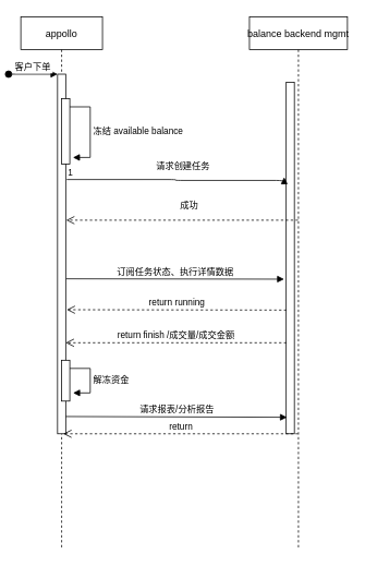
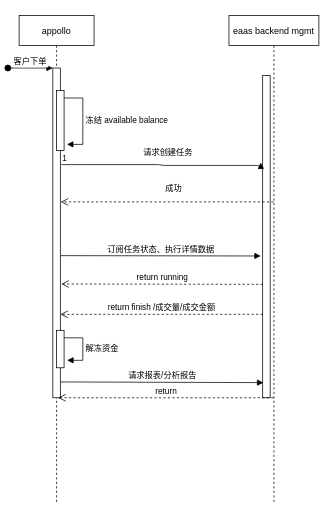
  <mxCell id="0" />
  <mxCell id="1" parent="0" />
  <mxCell id="2" value="appollo" style="shape=umlLifeline;perimeter=lifelinePerimeter;container=1;collapsible=0;recursiveResize=0;rounded=0;shadow=0;strokeWidth=1;" parent="1" vertex="1"><mxGeometry x="20" y="20" width="100" height="650" as="geometry" /></mxCell>
  <mxCell id="3" value="" style="points=[];perimeter=orthogonalPerimeter;rounded=0;shadow=0;strokeWidth=1;" parent="2" vertex="1"><mxGeometry x="45" y="70" width="10" height="440" as="geometry" /></mxCell>
  <mxCell id="4" value="客户下单" style="verticalAlign=bottom;startArrow=oval;endArrow=block;startSize=8;shadow=0;strokeWidth=1;" parent="2" target="3" edge="1"><mxGeometry relative="1" as="geometry"><mxPoint x="-15" y="70" as="sourcePoint" /></mxGeometry></mxCell>
  <mxCell id="5" value="" style="points=[];perimeter=orthogonalPerimeter;rounded=0;shadow=0;strokeWidth=1;" parent="2" vertex="1"><mxGeometry x="50" y="100" width="10" height="80" as="geometry" /></mxCell>
  <mxCell id="6" value="" style="points=[];perimeter=orthogonalPerimeter;rounded=0;shadow=0;strokeWidth=1;" vertex="1" parent="2"><mxGeometry x="50" y="420" width="10" height="50" as="geometry" /></mxCell>
- <mxCell id="7" value="balance backend mgmt" style="shape=umlLifeline;perimeter=lifelinePerimeter;container=1;collapsible=0;recursiveResize=0;rounded=0;shadow=0;strokeWidth=1;" parent="1" vertex="1"><mxGeometry x="300" y="20" width="120" height="650" as="geometry" /></mxCell>
+ <mxCell id="7" value="eaas backend mgmt" style="shape=umlLifeline;perimeter=lifelinePerimeter;container=1;collapsible=0;recursiveResize=0;rounded=0;shadow=0;strokeWidth=1;" parent="1" vertex="1"><mxGeometry x="300" y="20" width="120" height="650" as="geometry" /></mxCell>
  <mxCell id="8" value="" style="points=[];perimeter=orthogonalPerimeter;rounded=0;shadow=0;strokeWidth=1;" parent="7" vertex="1"><mxGeometry x="45" y="80" width="10" height="430" as="geometry" /></mxCell>
  <mxCell id="9" value="冻结 available balance" style="edgeStyle=orthogonalEdgeStyle;html=1;align=left;spacingLeft=2;endArrow=block;rounded=0;entryX=1.383;entryY=0.899;entryDx=0;entryDy=0;entryPerimeter=0;" edge="1" target="5" parent="1"><mxGeometry x="0.018" relative="1" as="geometry"><mxPoint x="80" y="130" as="sourcePoint" /><Array as="points"><mxPoint x="105" y="130" /><mxPoint x="105" y="192" /></Array><mxPoint x="85" y="150" as="targetPoint" /><mxPoint as="offset" /></mxGeometry></mxCell>
  <mxCell id="10" value="请求创建任务" style="endArrow=block;endFill=1;html=1;edgeStyle=orthogonalEdgeStyle;align=left;verticalAlign=top;exitX=1.124;exitY=0.293;exitDx=0;exitDy=0;exitPerimeter=0;entryX=-0.255;entryY=0.27;entryDx=0;entryDy=0;entryPerimeter=0;" edge="1" parent="1" source="3" target="8"><mxGeometry x="-0.202" y="30" relative="1" as="geometry"><mxPoint x="150" y="230" as="sourcePoint" /><mxPoint x="310" y="230" as="targetPoint" /><Array as="points"><mxPoint x="210" y="219" /><mxPoint x="210" y="220" /><mxPoint x="342" y="220" /></Array><mxPoint as="offset" /></mxGeometry></mxCell>
  <mxCell id="11" value="1" style="edgeLabel;resizable=0;html=1;align=left;verticalAlign=bottom;" connectable="0" vertex="1" parent="10"><mxGeometry x="-1" relative="1" as="geometry" /></mxCell>
  <mxCell id="12" value="成功" style="html=1;verticalAlign=bottom;endArrow=open;dashed=1;endSize=8;entryX=1.055;entryY=0.406;entryDx=0;entryDy=0;entryPerimeter=0;" edge="1" parent="1" source="7" target="3"><mxGeometry x="-0.055" y="-9" relative="1" as="geometry"><mxPoint x="250" y="270" as="sourcePoint" /><mxPoint x="170" y="270" as="targetPoint" /><mxPoint as="offset" /></mxGeometry></mxCell>
  <mxCell id="13" value="订阅任务状态、执行详情数据" style="html=1;verticalAlign=bottom;endArrow=block;entryX=-0.255;entryY=0.56;entryDx=0;entryDy=0;entryPerimeter=0;exitX=1.055;exitY=0.569;exitDx=0;exitDy=0;exitPerimeter=0;" edge="1" parent="1" source="3" target="8"><mxGeometry width="80" relative="1" as="geometry"><mxPoint x="80" y="341" as="sourcePoint" /><mxPoint x="250" y="340" as="targetPoint" /></mxGeometry></mxCell>
  <mxCell id="14" value="return running" style="html=1;verticalAlign=bottom;endArrow=open;dashed=1;endSize=8;entryX=1.124;entryY=0.655;entryDx=0;entryDy=0;entryPerimeter=0;exitX=0.021;exitY=0.648;exitDx=0;exitDy=0;exitPerimeter=0;" edge="1" parent="1" source="8" target="3"><mxGeometry relative="1" as="geometry"><mxPoint x="250" y="380" as="sourcePoint" /><mxPoint x="170" y="380" as="targetPoint" /></mxGeometry></mxCell>
  <mxCell id="15" value="return finish /成交量/成交金额" style="html=1;verticalAlign=bottom;endArrow=open;dashed=1;endSize=8;exitX=0.021;exitY=0.741;exitDx=0;exitDy=0;exitPerimeter=0;" edge="1" parent="1" source="8" target="3"><mxGeometry relative="1" as="geometry"><mxPoint x="358.97" y="420.44" as="sourcePoint" /><mxPoint x="90" y="420" as="targetPoint" /></mxGeometry></mxCell>
  <mxCell id="16" value="解冻资金" style="edgeStyle=orthogonalEdgeStyle;html=1;align=left;spacingLeft=2;endArrow=block;rounded=0;" edge="1" parent="1"><mxGeometry x="0.018" relative="1" as="geometry"><mxPoint x="80" y="450" as="sourcePoint" /><Array as="points"><mxPoint x="105" y="450" /><mxPoint x="105" y="480" /><mxPoint x="84" y="480" /></Array><mxPoint x="84" y="480" as="targetPoint" /><mxPoint as="offset" /></mxGeometry></mxCell>
  <mxCell id="17" value="请求报表/分析报告" style="html=1;verticalAlign=bottom;endArrow=block;entryX=0.1;entryY=0.953;entryDx=0;entryDy=0;entryPerimeter=0;exitX=1;exitY=0.952;exitDx=0;exitDy=0;exitPerimeter=0;" edge="1" parent="1" source="3" target="8"><mxGeometry width="80" relative="1" as="geometry"><mxPoint x="80" y="510" as="sourcePoint" /><mxPoint x="200" y="510" as="targetPoint" /></mxGeometry></mxCell>
  <mxCell id="18" value="return" style="html=1;verticalAlign=bottom;endArrow=open;dashed=1;endSize=8;entryX=0.7;entryY=1;entryDx=0;entryDy=0;entryPerimeter=0;" edge="1" parent="1" source="7" target="3"><mxGeometry relative="1" as="geometry"><mxPoint x="160" y="530" as="sourcePoint" /><mxPoint x="80" y="530" as="targetPoint" /></mxGeometry></mxCell>
